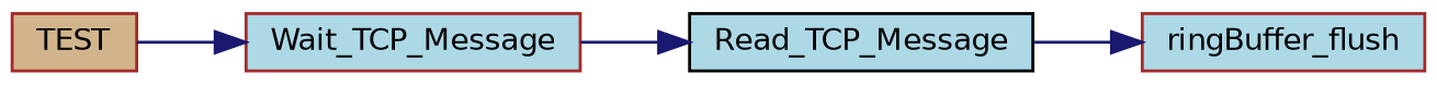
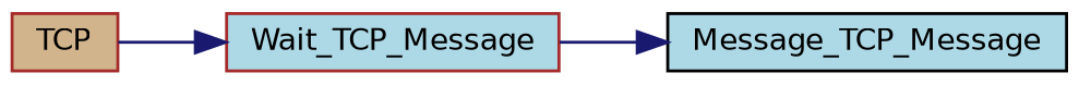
  digraph {
    rankdir=LR
    node [color=brown fillcolor=lightblue fontname=Helvetica fontsize=10 shape=record style=filled]
    edge [color=midnightblue fontname=Helvetica fontsize=10 labelfontname=Helvetica labelfontsize=10 style=solid]
-   n1 [fillcolor=tan fontcolor=black height=0.2 label=TEST width=0.4]
+   n1 [fillcolor=tan fontcolor=black height=0.2 label=TCP width=0.4]
    n2 [height=0.2 label=Wait_TCP_Message width=0.4]
-   n3 [color=black height=0.2 label=Read_TCP_Message width=0.4]
-   n4 [height=0.2 label=ringBuffer_flush width=0.4]
+   n3 [color=black height=0.2 label=Message_TCP_Message width=0.4]
    n1 -> n2
    n2 -> n3
-   n3 -> n4
  }
